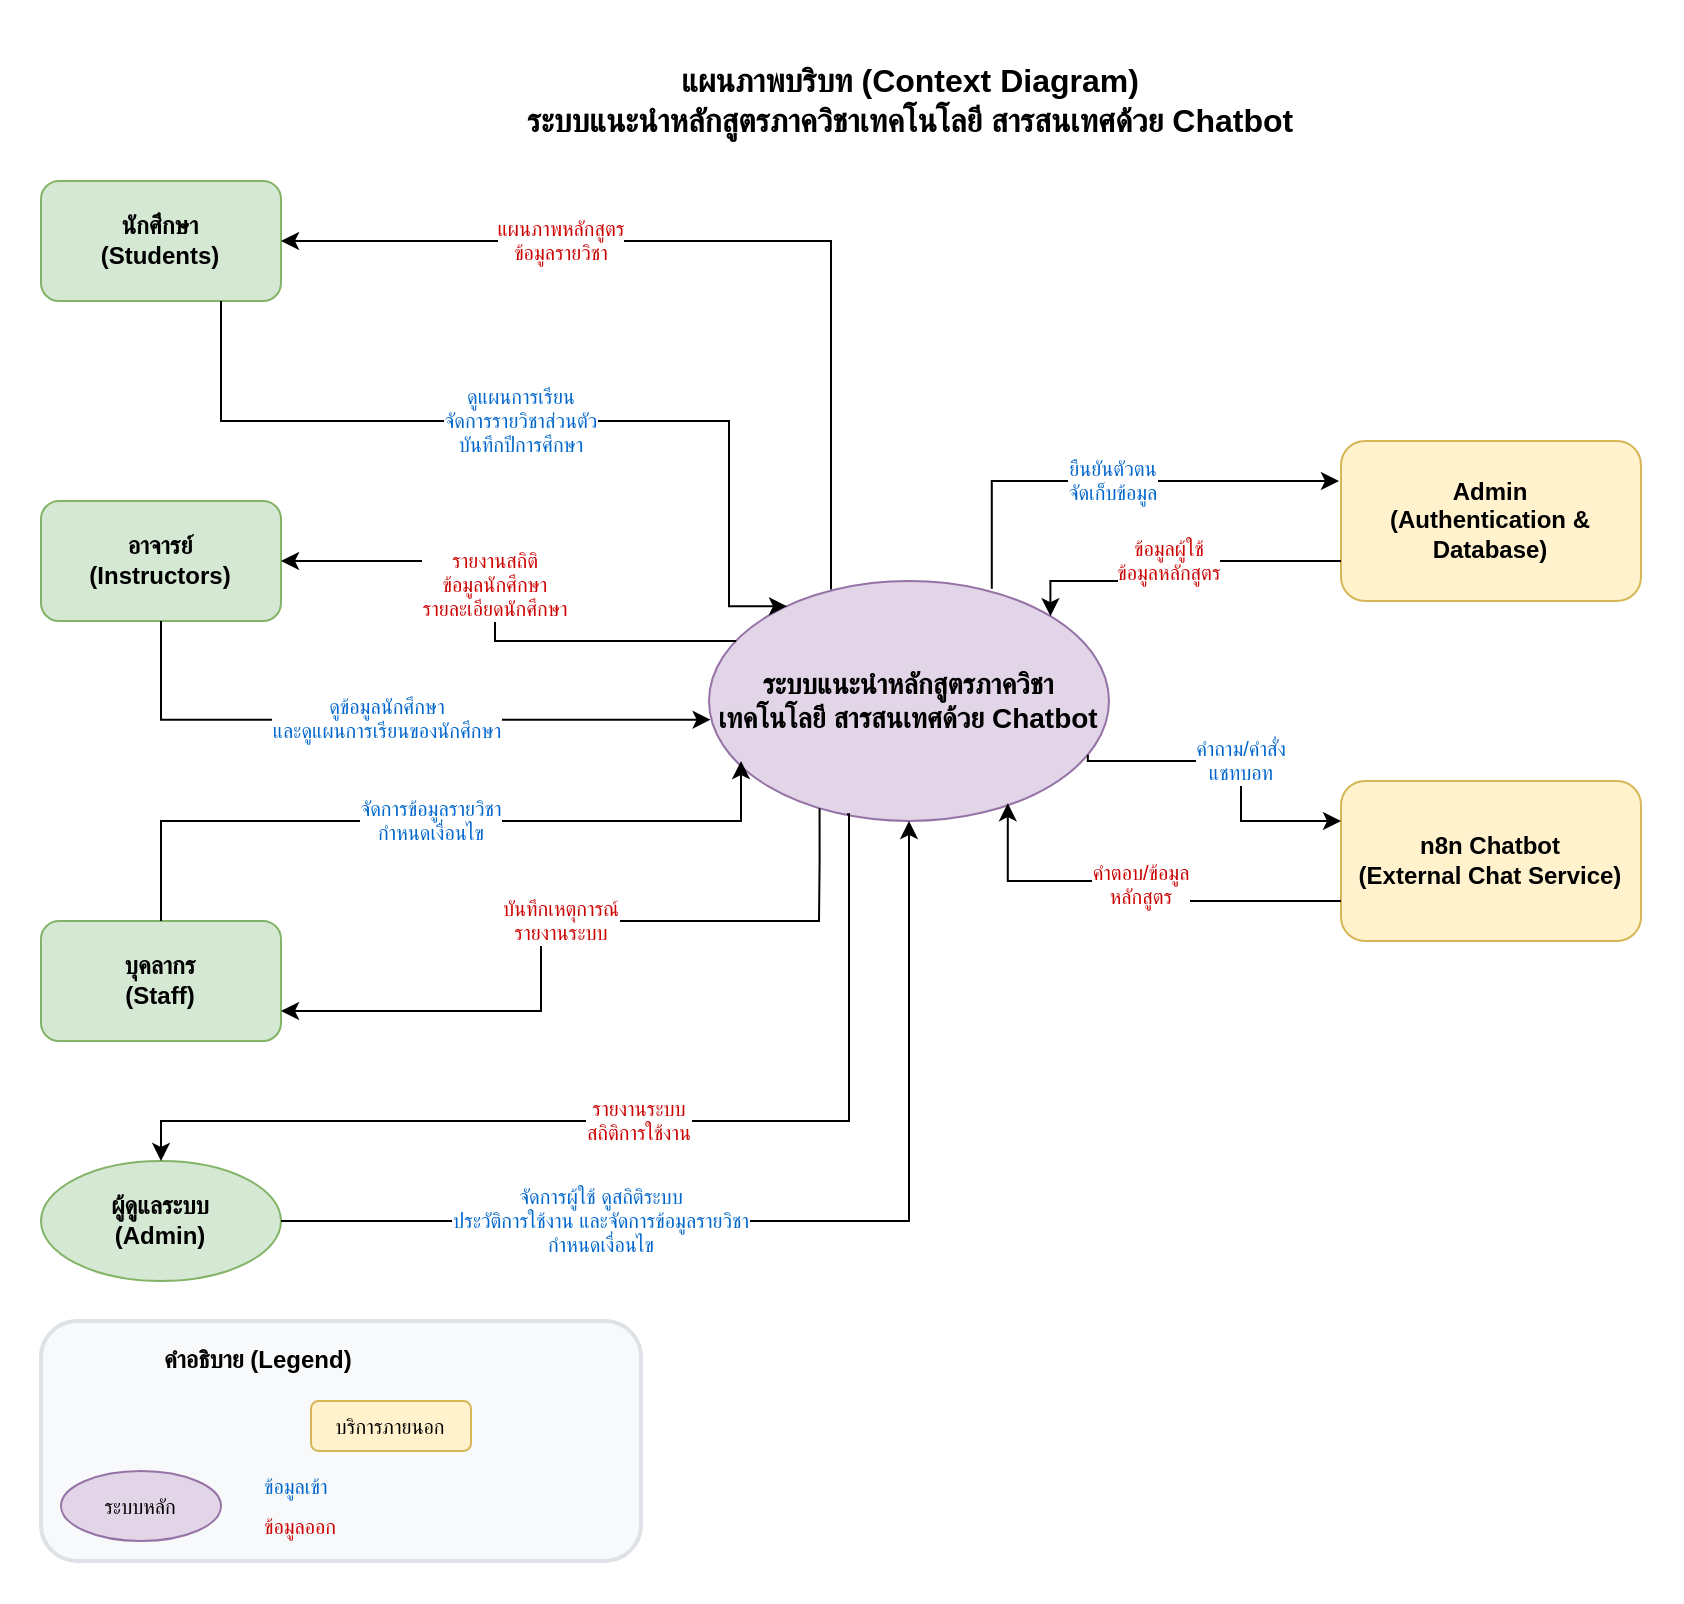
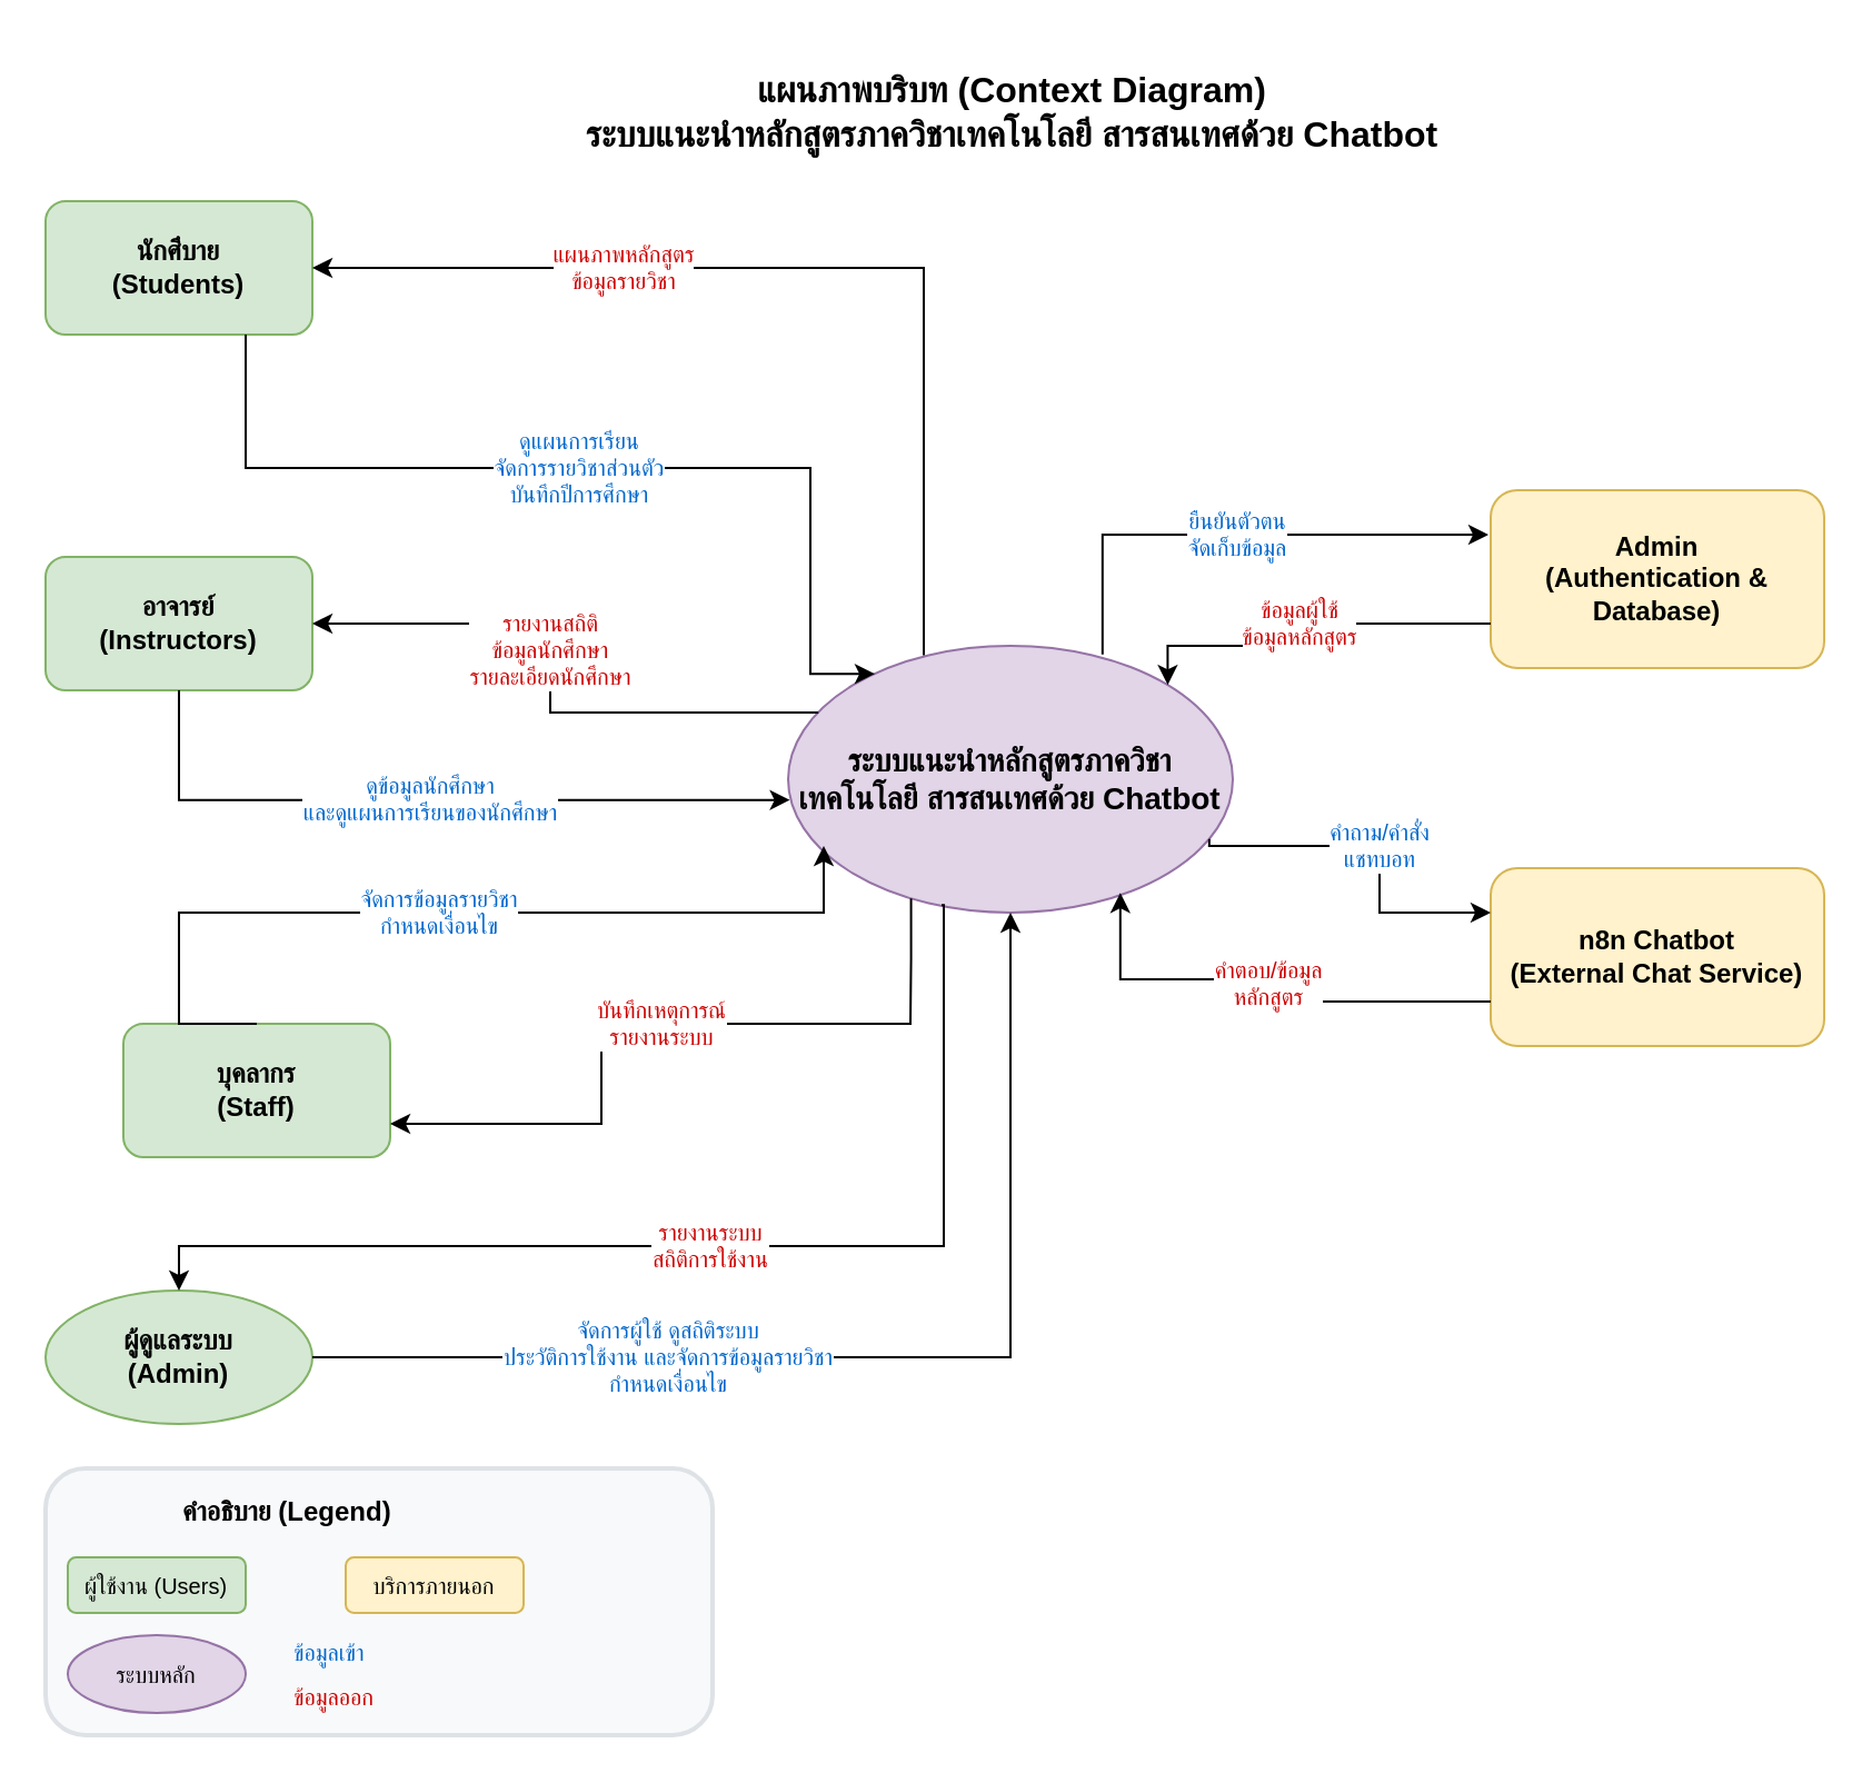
  <mxCell id="0" />
  <mxCell id="1" parent="0" />
  <mxCell id="2" value="ระบบแนะนำหลักสูตรภาควิชาเทคโนโลยี สารสนเทศด้วย Chatbot" style="ellipse;whiteSpace=wrap;html=1;fillColor=#e1d5e7;strokeColor=#9673a6;fontSize=14;fontStyle=1;" parent="1" vertex="1"><mxGeometry x="354" y="290" width="200" height="120" as="geometry" /></mxCell>
- <mxCell id="3" value="นักศึกษา&#10;(Students)" style="rounded=1;whiteSpace=wrap;html=1;fillColor=#d5e8d4;strokeColor=#82b366;fontSize=12;fontStyle=1;" parent="1" vertex="1"><mxGeometry x="20" y="90" width="120" height="60" as="geometry" /></mxCell>
+ <mxCell id="3" value="นักศึบาย&#10;(Students)" style="rounded=1;whiteSpace=wrap;html=1;fillColor=#d5e8d4;strokeColor=#82b366;fontSize=12;fontStyle=1;" parent="1" vertex="1"><mxGeometry x="20" y="90" width="120" height="60" as="geometry" /></mxCell>
  <mxCell id="4" value="อาจารย์&#10;(Instructors)" style="rounded=1;whiteSpace=wrap;html=1;fillColor=#d5e8d4;strokeColor=#82b366;fontSize=12;fontStyle=1;" vertex="1" parent="1"><mxGeometry x="20" y="250" width="120" height="60" as="geometry" /></mxCell>
- <mxCell id="5" value="บุคลากร&#10;(Staff)" style="rounded=1;whiteSpace=wrap;html=1;fillColor=#d5e8d4;strokeColor=#82b366;fontSize=12;fontStyle=1;" parent="1" vertex="1"><mxGeometry x="20" y="460" width="120" height="60" as="geometry" /></mxCell>
+ <mxCell id="5" value="บุคลากร&#10;(Staff)" style="rounded=1;whiteSpace=wrap;html=1;fillColor=#d5e8d4;strokeColor=#82b366;fontSize=12;fontStyle=1;" parent="1" vertex="1"><mxGeometry x="55" y="460" width="120" height="60" as="geometry" /></mxCell>
  <mxCell id="6" value="ผู้ดูแลระบบ&#10;(Admin)" style="ellipse;whiteSpace=wrap;html=1;fillColor=#d5e8d4;strokeColor=#82b366;fontSize=12;fontStyle=1;" vertex="1" parent="1"><mxGeometry x="20" y="580" width="120" height="60" as="geometry" /></mxCell>
  <mxCell id="7" value="Admin&#10;(Authentication &amp; Database)" style="rounded=1;whiteSpace=wrap;html=1;fillColor=#fff2cc;strokeColor=#d6b656;fontSize=12;fontStyle=1;" parent="1" vertex="1"><mxGeometry x="670" y="220" width="150" height="80" as="geometry" /></mxCell>
  <mxCell id="8" value="n8n Chatbot&#10;(External Chat Service)" style="rounded=1;whiteSpace=wrap;html=1;fillColor=#fff2cc;strokeColor=#d6b656;fontSize=12;fontStyle=1;" parent="1" vertex="1"><mxGeometry x="670" y="390" width="150" height="80" as="geometry" /></mxCell>
  <mxCell id="9" value="ดูแผนการเรียน&#10;จัดการรายวิชาส่วนตัว&#10;บันทึกปีการศึกษา" style="edgeStyle=orthogonalEdgeStyle;rounded=0;orthogonalLoop=1;jettySize=auto;html=1;exitX=0.75;exitY=1;exitDx=0;exitDy=0;entryX=0.195;entryY=0.105;entryDx=0;entryDy=0;fontSize=10;fontColor=#0066CC;entryPerimeter=0;" parent="1" source="3" target="2" edge="1"><mxGeometry x="-0.036" relative="1" as="geometry"><Array as="points"><mxPoint x="110" y="210" /><mxPoint x="364" y="210" /><mxPoint x="364" y="303" /></Array><mxPoint as="offset" /></mxGeometry></mxCell>
  <mxCell id="10" value="แผนภาพหลักสูตร&#10;ข้อมูลรายวิชา" style="edgeStyle=orthogonalEdgeStyle;rounded=0;orthogonalLoop=1;jettySize=auto;html=1;exitX=0.305;exitY=0.035;exitDx=0;exitDy=0;entryX=1;entryY=0.5;entryDx=0;entryDy=0;fontSize=10;fontColor=#CC0000;exitPerimeter=0;" parent="1" source="2" target="3" edge="1"><mxGeometry x="0.377" relative="1" as="geometry"><Array as="points"><mxPoint x="415" y="120" /></Array><mxPoint as="offset" /></mxGeometry></mxCell>
  <mxCell id="11" value="&lt;font style=&quot;color: rgb(0, 102, 204);&quot;&gt;ดูข้อมูลนักศึกษา&lt;/font&gt;&lt;div&gt;&lt;font style=&quot;color: rgb(0, 102, 204);&quot;&gt;และดูแผนการเรียนของนักศึกษา&lt;/font&gt;&lt;br&gt;&lt;/div&gt;" style="edgeStyle=orthogonalEdgeStyle;rounded=0;orthogonalLoop=1;jettySize=auto;html=1;exitX=0.5;exitY=1;exitDx=0;exitDy=0;fontSize=10;fontColor=#0066CC;entryX=0.004;entryY=0.578;entryDx=0;entryDy=0;entryPerimeter=0;" parent="1" source="4" target="2" edge="1"><mxGeometry x="-0.001" relative="1" as="geometry"><Array as="points"><mxPoint x="80" y="360" /><mxPoint x="355" y="360" /></Array><mxPoint x="360" y="370" as="targetPoint" /><mxPoint as="offset" /></mxGeometry></mxCell>
  <mxCell id="12" value="รายงานสถิติ&#10;ข้อมูลนักศึกษา&#10;รายละเอียดนักศึกษา" style="edgeStyle=orthogonalEdgeStyle;rounded=0;orthogonalLoop=1;jettySize=auto;html=1;exitX=0.068;exitY=0.25;exitDx=0;exitDy=0;fontSize=10;fontColor=#CC0000;exitPerimeter=0;entryX=1;entryY=0.5;entryDx=0;entryDy=0;" parent="1" source="2" target="4" edge="1"><mxGeometry x="0.115" relative="1" as="geometry"><Array as="points" /><mxPoint as="offset" /><mxPoint x="140" y="320" as="targetPoint" /></mxGeometry></mxCell>
  <mxCell id="13" value="จัดการข้อมูลรายวิชา&#10;กำหนดเงื่อนไข" style="edgeStyle=orthogonalEdgeStyle;rounded=0;orthogonalLoop=1;jettySize=auto;html=1;exitX=0.5;exitY=0;exitDx=0;exitDy=0;fontSize=10;fontColor=#0066CC;" parent="1" source="5" edge="1"><mxGeometry x="-0.001" relative="1" as="geometry"><Array as="points"><mxPoint x="80" y="410" /><mxPoint x="370" y="410" /></Array><mxPoint x="370" y="380" as="targetPoint" /><mxPoint as="offset" /></mxGeometry></mxCell>
  <mxCell id="14" value="บันทึกเหตุการณ์&#10;รายงานระบบ" style="edgeStyle=orthogonalEdgeStyle;rounded=0;orthogonalLoop=1;jettySize=auto;html=1;entryX=1;entryY=0.75;entryDx=0;entryDy=0;fontSize=10;fontColor=#CC0000;exitX=0.25;exitY=1;exitDx=0;exitDy=0;" parent="1" source="2" target="5" edge="1"><mxGeometry relative="1" as="geometry"><Array as="points"><mxPoint x="409" y="430" /><mxPoint x="409" y="430" /><mxPoint x="409" y="460" /><mxPoint x="270" y="460" /><mxPoint x="270" y="505" /></Array></mxGeometry></mxCell>
  <mxCell id="15" value="ยืนยันตัวตน&#10;จัดเก็บข้อมูล" style="edgeStyle=orthogonalEdgeStyle;rounded=0;orthogonalLoop=1;jettySize=auto;html=1;exitX=0.707;exitY=0.032;exitDx=0;exitDy=0;fontSize=10;fontColor=#0066CC;exitPerimeter=0;" parent="1" source="2" edge="1"><mxGeometry relative="1" as="geometry"><Array as="points"><mxPoint x="495" y="240" /><mxPoint x="669" y="240" /></Array><mxPoint x="669" y="240" as="targetPoint" /></mxGeometry></mxCell>
  <mxCell id="16" value="ข้อมูลผู้ใช้&#10;ข้อมูลหลักสูตร" style="edgeStyle=orthogonalEdgeStyle;rounded=0;orthogonalLoop=1;jettySize=auto;html=1;exitX=0;exitY=0.75;exitDx=0;exitDy=0;entryX=1;entryY=0;entryDx=0;entryDy=0;fontSize=10;fontColor=#CC0000;" parent="1" source="7" target="2" edge="1"><mxGeometry relative="1" as="geometry"><Array as="points"><mxPoint x="570" y="280" /><mxPoint x="570" y="290" /><mxPoint x="525" y="290" /></Array></mxGeometry></mxCell>
  <mxCell id="17" value="คำถาม/คำสั่ง&#10;แชทบอท" style="edgeStyle=orthogonalEdgeStyle;rounded=0;orthogonalLoop=1;jettySize=auto;html=1;exitX=1;exitY=0.75;exitDx=0;exitDy=0;entryX=0;entryY=0.25;entryDx=0;entryDy=0;fontSize=10;fontColor=#0066CC;" parent="1" source="2" target="8" edge="1"><mxGeometry relative="1" as="geometry"><Array as="points"><mxPoint x="620" y="380" /><mxPoint x="620" y="410" /></Array></mxGeometry></mxCell>
  <mxCell id="18" value="คำตอบ/ข้อมูล&#10;หลักสูตร" style="edgeStyle=orthogonalEdgeStyle;rounded=0;orthogonalLoop=1;jettySize=auto;html=1;exitX=0;exitY=0.75;exitDx=0;exitDy=0;entryX=0.747;entryY=0.926;entryDx=0;entryDy=0;fontSize=10;fontColor=#CC0000;entryPerimeter=0;" parent="1" source="8" target="2" edge="1"><mxGeometry relative="1" as="geometry"><Array as="points"><mxPoint x="570" y="450" /><mxPoint x="570" y="440" /><mxPoint x="503" y="440" /></Array></mxGeometry></mxCell>
  <mxCell id="19" value="จัดการผู้ใช้ ดูสถิติระบบ&lt;br&gt;ประวัติการใช้งาน และ&lt;span style=&quot;color: rgb(0, 102, 204);&quot;&gt;จัดการข้อมูลรายวิชา&lt;/span&gt;&lt;br&gt;&lt;span style=&quot;color: rgb(0, 102, 204);&quot;&gt;กำหนดเงื่อนไข&lt;/span&gt;" style="edgeStyle=orthogonalEdgeStyle;rounded=0;orthogonalLoop=1;jettySize=auto;html=1;exitX=1;exitY=0.5;exitDx=0;exitDy=0;entryX=0.5;entryY=1;entryDx=0;entryDy=0;fontSize=10;fontColor=#0066CC;" edge="1" parent="1" source="6" target="2"><mxGeometry x="-0.377" relative="1" as="geometry"><Array as="points"><mxPoint x="454" y="610" /></Array><mxPoint as="offset" /></mxGeometry></mxCell>
  <mxCell id="20" value="รายงานระบบ&#10;สถิติการใช้งาน" style="edgeStyle=orthogonalEdgeStyle;rounded=0;orthogonalLoop=1;jettySize=auto;html=1;exitX=0.345;exitY=0.972;exitDx=0;exitDy=0;entryX=0.5;entryY=0;entryDx=0;entryDy=0;fontSize=10;fontColor=#CC0000;exitPerimeter=0;" edge="1" parent="1" source="2" target="6"><mxGeometry relative="1" as="geometry"><Array as="points"><mxPoint x="424" y="407" /><mxPoint x="424" y="560" /><mxPoint x="80" y="560" /></Array></mxGeometry></mxCell>
  <mxCell id="21" value="แผนภาพบริบท (Context Diagram)&lt;br&gt;ระบบแนะนำหลักสูตรภาควิชาเทคโนโลยี สารสนเทศด้วย Chatbot" style="text;html=1;strokeColor=none;fillColor=none;align=center;verticalAlign=middle;whiteSpace=wrap;rounded=0;fontSize=16;fontStyle=1;" parent="1" vertex="1"><mxGeometry x="220" y="20" width="470" height="60" as="geometry" /></mxCell>
  <mxCell id="22" value="" style="group" parent="1" vertex="1" connectable="0"><mxGeometry x="20" y="660" width="300" height="120" as="geometry" /></mxCell>
  <mxCell id="23" value="" style="rounded=1;whiteSpace=wrap;html=1;fillColor=#f8f9fa;strokeColor=#dee2e6;strokeWidth=2;" parent="22" vertex="1"><mxGeometry width="300" height="120" as="geometry" /></mxCell>
  <mxCell id="24" value="คำอธิบาย (Legend)" style="text;html=1;strokeColor=none;fillColor=none;align=left;verticalAlign=middle;whiteSpace=wrap;rounded=0;fontSize=12;fontStyle=1;" parent="22" vertex="1"><mxGeometry x="60" y="10" width="120" height="20" as="geometry" /></mxCell>
+ <mxCell id="25" value="ผู้ใช้งาน (Users)" style="rounded=1;whiteSpace=wrap;html=1;fillColor=#d5e8d4;strokeColor=#82b366;fontSize=10;" parent="22" vertex="1"><mxGeometry x="10" y="40" width="80" height="25" as="geometry" /></mxCell>
  <mxCell id="26" value="ระบบหลัก" style="ellipse;whiteSpace=wrap;html=1;fillColor=#e1d5e7;strokeColor=#9673a6;fontSize=10;" parent="22" vertex="1"><mxGeometry x="10" y="75" width="80" height="35" as="geometry" /></mxCell>
  <mxCell id="27" value="บริการภายนอก" style="rounded=1;whiteSpace=wrap;html=1;fillColor=#fff2cc;strokeColor=#d6b656;fontSize=10;" parent="22" vertex="1"><mxGeometry x="135" y="40" width="80" height="25" as="geometry" /></mxCell>
  <mxCell id="28" value="ข้อมูลเข้า" style="text;html=1;strokeColor=none;fillColor=none;align=left;verticalAlign=middle;whiteSpace=wrap;rounded=0;fontSize=10;fontColor=#0066CC;" parent="22" vertex="1"><mxGeometry x="110" y="75" width="60" height="15" as="geometry" /></mxCell>
  <mxCell id="29" value="ข้อมูลออก" style="text;html=1;strokeColor=none;fillColor=none;align=left;verticalAlign=middle;whiteSpace=wrap;rounded=0;fontSize=10;fontColor=#CC0000;" parent="22" vertex="1"><mxGeometry x="110" y="95" width="60" height="15" as="geometry" /></mxCell>
